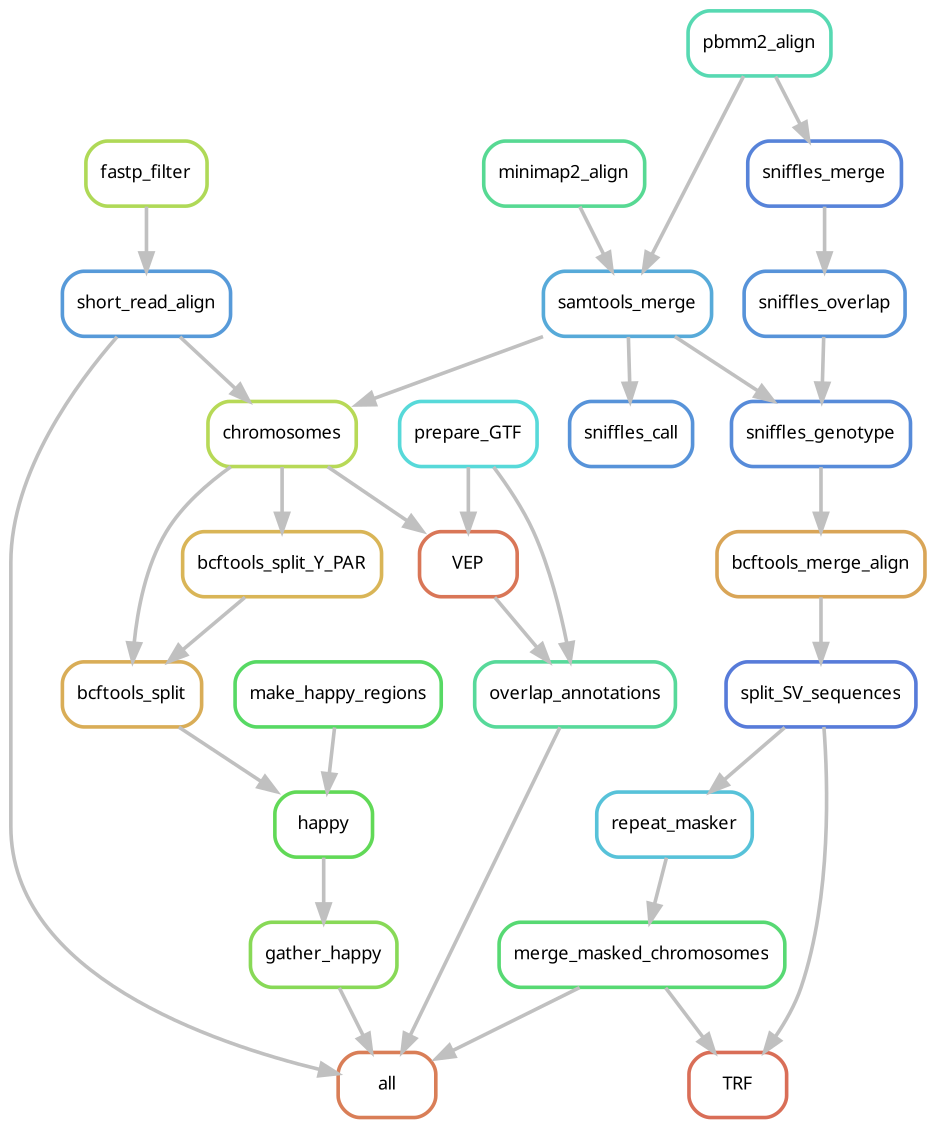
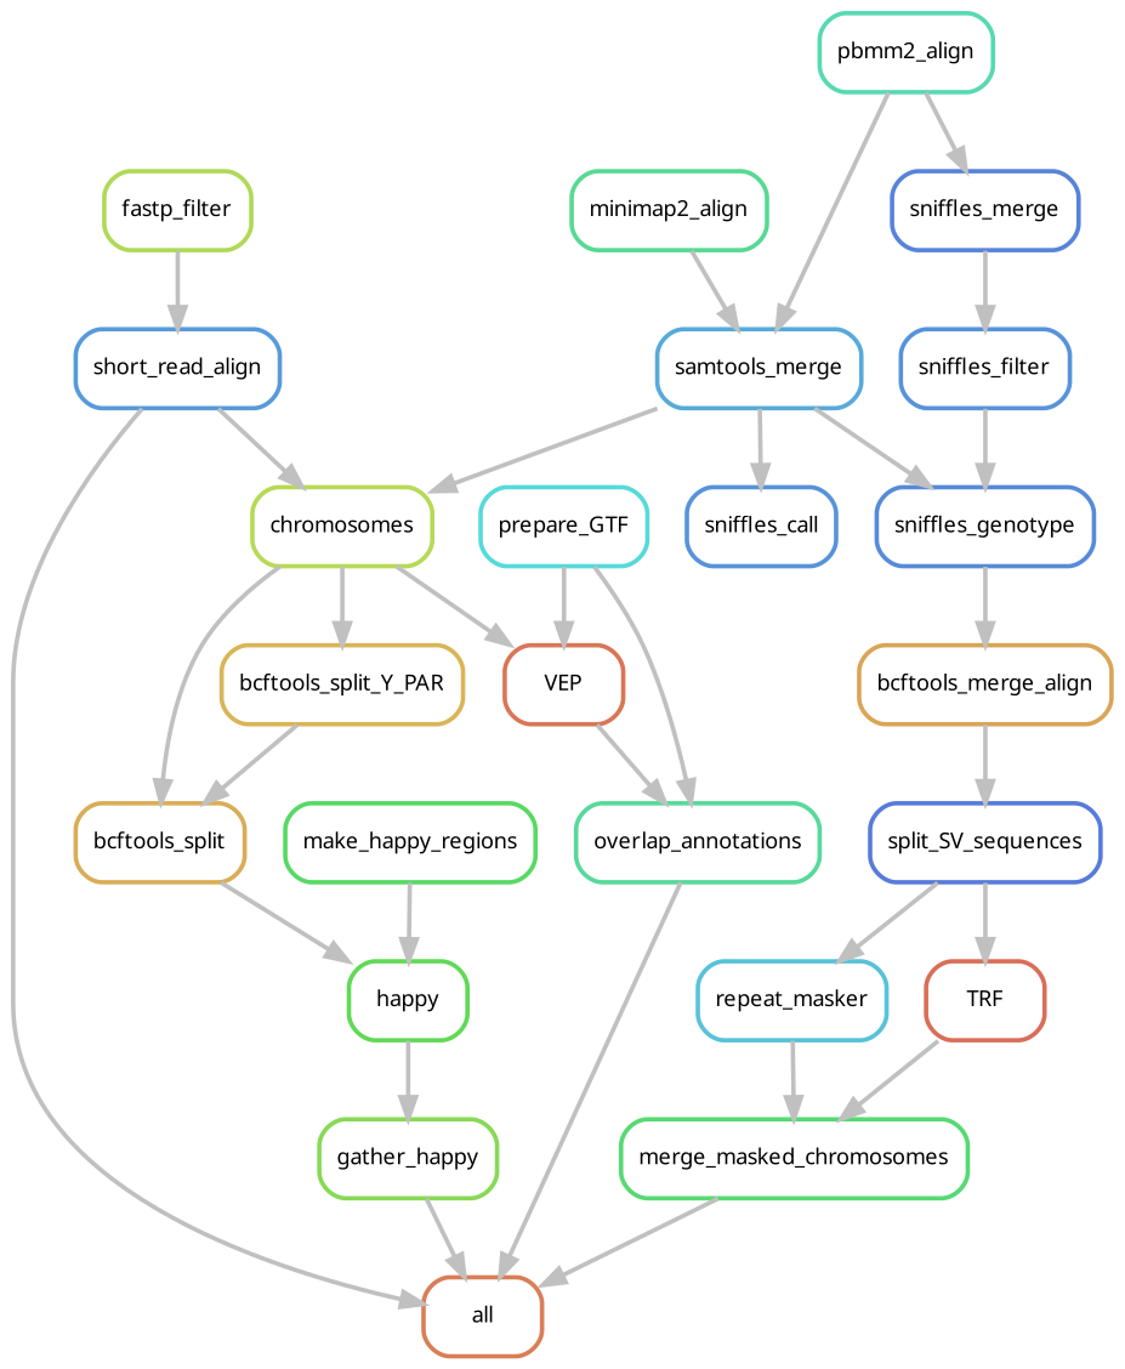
  digraph {
    bgcolor=white
    node [color="0.59 0.6 0.85" fontname=sans fontsize=10 penwidth=2 shape=box style=rounded]
    edge [color=grey penwidth=2]
    n1 [color="0.05 0.6 0.85" label=all]
    n2 [color="0.58 0.6 0.85" label=short_read_align]
    n3 [color="0.21 0.6 0.85" label=chromosomes]
    n4 [color="0.11 0.6 0.85" label=bcftools_split]
    n5 [color="0.12 0.6 0.85" label=bcftools_split_Y_PAR]
    n6 [color="0.04 0.6 0.85" label=VEP]
    n7 [color="0.22 0.6 0.85" label=fastp_filter]
    n8 [color="0.56 0.6 0.85" label=samtools_merge]
    n9 [color="0.60 0.6 0.85" label=sniffles_genotype]
    n10 [label=sniffles_call]
    n11 [color="0.10 0.6 0.85" label=bcftools_merge_align]
    n12 [color="0.41 0.6 0.85" label=minimap2_align]
    n13 [color="0.45 0.6 0.85" label=pbmm2_align]
    n14 [color="0.61 0.6 0.85" label=sniffles_merge]
    n15 [color="0.27 0.6 0.85" label=gather_happy]
    n16 [color="0.32 0.6 0.85" label=happy]
    n17 [color="0.42 0.6 0.85" label=overlap_annotations]
    n18 [color="0.35 0.6 0.85" label=make_happy_regions]
    n19 [color="0.37 0.6 0.85" label=merge_masked_chromosomes]
    n20 [color="0.53 0.6 0.85" label=repeat_masker]
    n21 [color="0.62 0.6 0.85" label=split_SV_sequences]
    n22 [color="0.03 0.6 0.85" label=TRF]
-   n23 [label=sniffles_overlap]
+   n23 [label=sniffles_filter]
    n24 [color="0.50 0.6 0.85" label=prepare_GTF]
    n2 -> n1
    n2 -> n3
    n3 -> n4
    n3 -> n5
    n3 -> n6
    n4 -> n16
    n5 -> n4
    n6 -> n17
    n7 -> n2
    n8 -> n3
    n8 -> n9
    n8 -> n10
    n9 -> n11
    n11 -> n21
    n12 -> n8
    n13 -> n8
    n13 -> n14
    n14 -> n23
    n15 -> n1
    n16 -> n15
    n17 -> n1
    n18 -> n16
    n19 -> n1
    n20 -> n19
    n21 -> n20
    n21 -> n22
-   n19 -> n22
+   n22 -> n19
    n23 -> n9
    n24 -> n6
    n24 -> n17
  }
